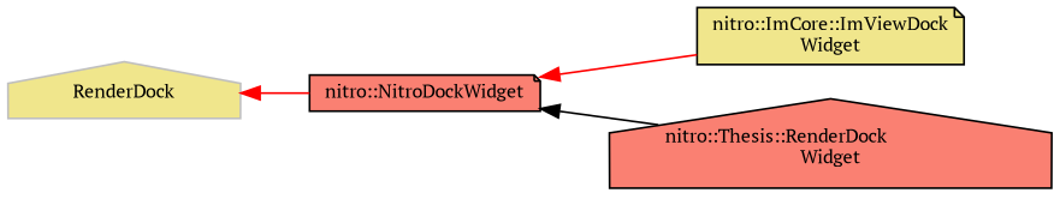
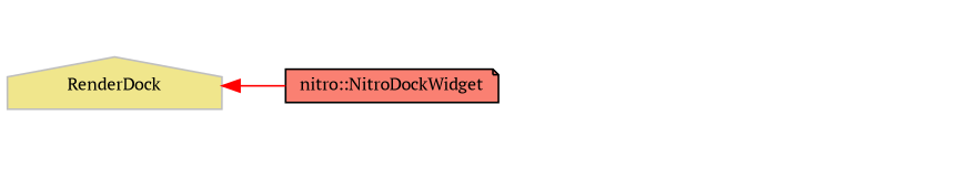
  digraph {
    fontname="PT Serif"
    rankdir=LR
    node [color=black fillcolor=salmon fontname="PT Serif" fontsize=10 shape=note style=filled]
    edge [color=red dir=back fontname="PT Serif" fontsize=10 labelfontname=Helvetica labelfontsize=10 style=solid]
    n1 [fontcolor=black height=0.2 label="nitro::NitroDockWidget" width=0.4]
-   n2 [fillcolor=khaki height=0.2 label="nitro::ImCore::ImViewDock\lWidget" width=0.4]
-   n3 [height=0.2 label="nitro::Thesis::RenderDock\lWidget" shape=house width=0.4]
    n4 [color=grey75 fillcolor=khaki height=0.2 label=RenderDock shape=house width=0.4]
-   n1 -> n2
-   n1 -> n3 [color=black]
    n4 -> n1
  }
